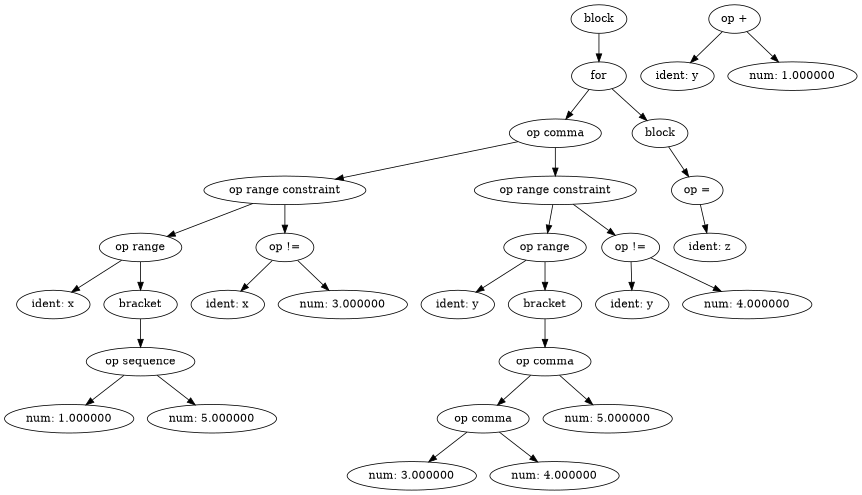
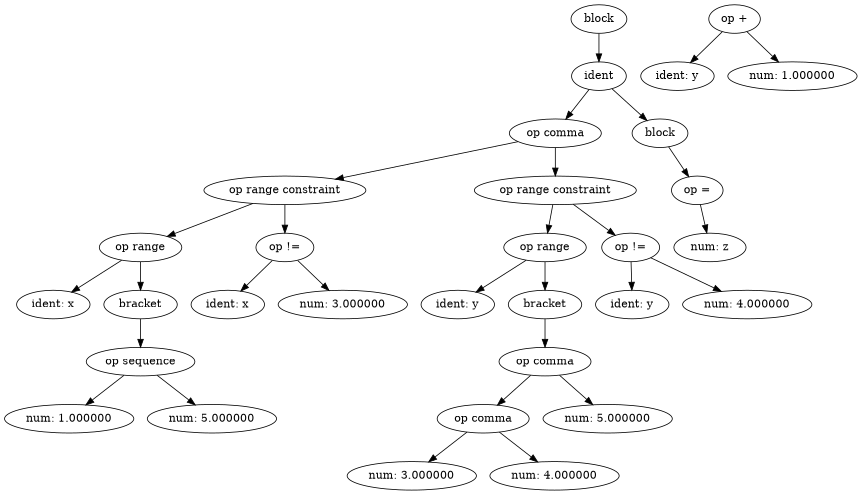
  digraph {
    n1 [label=block]
-   n2 [label=for]
+   n2 [label=ident]
    n3 [label="op comma"]
    n4 [label=block]
    n5 [label="op range constraint"]
    n6 [label="op range constraint"]
    n7 [label="op ="]
    n8 [label="ident: x"]
    n9 [label="op range"]
    n10 [label=bracket]
    n11 [label="op sequence"]
    n12 [label="num: 1.000000"]
    n13 [label="num: 5.000000"]
    n14 [label="op !="]
    n15 [label="ident: x"]
    n16 [label="num: 3.000000"]
    n17 [label="op range"]
    n18 [label="op !="]
    n19 [label="ident: y"]
    n20 [label=bracket]
    n21 [label="op comma"]
    n22 [label="op comma"]
    n23 [label="num: 5.000000"]
    n24 [label="num: 3.000000"]
    n25 [label="num: 4.000000"]
    n26 [label="ident: y"]
    n27 [label="num: 4.000000"]
-   n28 [label="ident: z"]
+   n28 [label="num: z"]
    n29 [label="op +"]
    n30 [label="ident: y"]
    n31 [label="num: 1.000000"]
    n1 -> n2
    n2 -> n3
    n2 -> n4
    n3 -> n5
    n3 -> n6
    n4 -> n7
    n5 -> n9
    n5 -> n14
    n6 -> n17
    n6 -> n18
    n7 -> n28
    n9 -> n8
    n9 -> n10
    n10 -> n11
    n11 -> n12
    n11 -> n13
    n14 -> n15
    n14 -> n16
    n17 -> n19
    n17 -> n20
    n18 -> n26
    n18 -> n27
    n20 -> n21
    n21 -> n22
    n21 -> n23
    n22 -> n24
    n22 -> n25
    n29 -> n30
    n29 -> n31
  }
